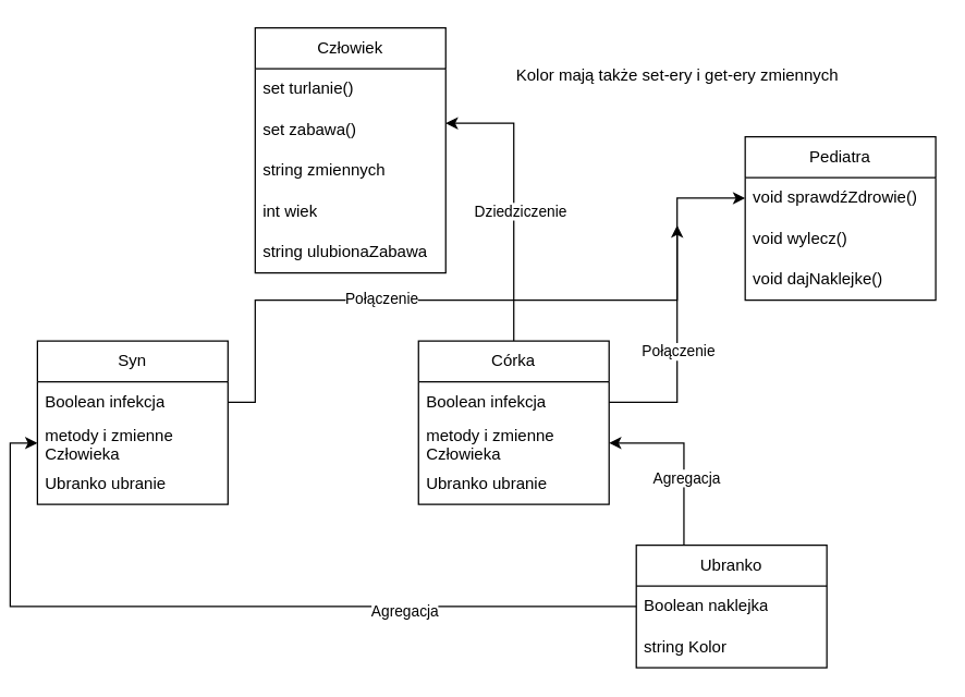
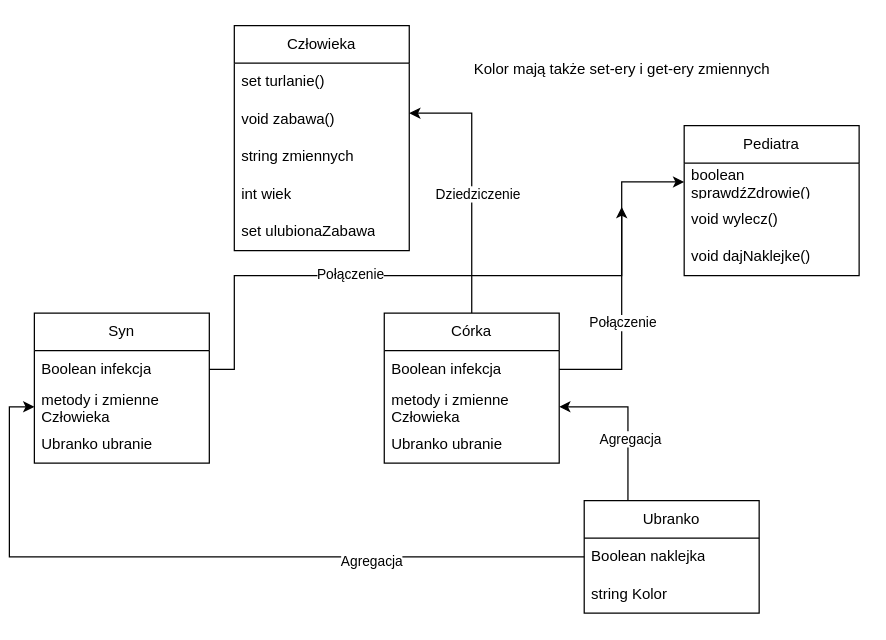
  <mxCell id="0" />
  <mxCell id="1" parent="0" />
- <mxCell id="2" value="Człowiek" style="swimlane;fontStyle=0;childLayout=stackLayout;horizontal=1;startSize=30;horizontalStack=0;resizeParent=1;resizeParentMax=0;resizeLast=0;collapsible=1;marginBottom=0;whiteSpace=wrap;html=1;" parent="1" vertex="1"><mxGeometry x="180" y="20" width="140" height="180" as="geometry" /></mxCell>
+ <mxCell id="2" value="Człowieka" style="swimlane;fontStyle=0;childLayout=stackLayout;horizontal=1;startSize=30;horizontalStack=0;resizeParent=1;resizeParentMax=0;resizeLast=0;collapsible=1;marginBottom=0;whiteSpace=wrap;html=1;" parent="1" vertex="1"><mxGeometry x="180" y="20" width="140" height="180" as="geometry" /></mxCell>
  <mxCell id="3" value="set turlanie()" style="text;strokeColor=none;fillColor=none;align=left;verticalAlign=middle;spacingLeft=4;spacingRight=4;overflow=hidden;points=[[0,0.5],[1,0.5]];portConstraint=eastwest;rotatable=0;whiteSpace=wrap;html=1;" parent="2" vertex="1"><mxGeometry y="30" width="140" height="30" as="geometry" /></mxCell>
- <mxCell id="4" value="set zabawa()" style="text;strokeColor=none;fillColor=none;align=left;verticalAlign=middle;spacingLeft=4;spacingRight=4;overflow=hidden;points=[[0,0.5],[1,0.5]];portConstraint=eastwest;rotatable=0;whiteSpace=wrap;html=1;" parent="2" vertex="1"><mxGeometry y="60" width="140" height="30" as="geometry" /></mxCell>
+ <mxCell id="4" value="void zabawa()" style="text;strokeColor=none;fillColor=none;align=left;verticalAlign=middle;spacingLeft=4;spacingRight=4;overflow=hidden;points=[[0,0.5],[1,0.5]];portConstraint=eastwest;rotatable=0;whiteSpace=wrap;html=1;" parent="2" vertex="1"><mxGeometry y="60" width="140" height="30" as="geometry" /></mxCell>
  <mxCell id="5" value="string zmiennych" style="text;strokeColor=none;fillColor=none;align=left;verticalAlign=middle;spacingLeft=4;spacingRight=4;overflow=hidden;points=[[0,0.5],[1,0.5]];portConstraint=eastwest;rotatable=0;whiteSpace=wrap;html=1;" parent="2" vertex="1"><mxGeometry y="90" width="140" height="30" as="geometry" /></mxCell>
  <mxCell id="6" value="int wiek" style="text;strokeColor=none;fillColor=none;align=left;verticalAlign=middle;spacingLeft=4;spacingRight=4;overflow=hidden;points=[[0,0.5],[1,0.5]];portConstraint=eastwest;rotatable=0;whiteSpace=wrap;html=1;" parent="2" vertex="1"><mxGeometry y="120" width="140" height="30" as="geometry" /></mxCell>
- <mxCell id="7" value="string ulubionaZabawa" style="text;strokeColor=none;fillColor=none;align=left;verticalAlign=middle;spacingLeft=4;spacingRight=4;overflow=hidden;points=[[0,0.5],[1,0.5]];portConstraint=eastwest;rotatable=0;whiteSpace=wrap;html=1;" parent="2" vertex="1"><mxGeometry y="150" width="140" height="30" as="geometry" /></mxCell>
+ <mxCell id="7" value="set ulubionaZabawa" style="text;strokeColor=none;fillColor=none;align=left;verticalAlign=middle;spacingLeft=4;spacingRight=4;overflow=hidden;points=[[0,0.5],[1,0.5]];portConstraint=eastwest;rotatable=0;whiteSpace=wrap;html=1;" parent="2" vertex="1"><mxGeometry y="150" width="140" height="30" as="geometry" /></mxCell>
  <mxCell id="8" value="Syn" style="swimlane;fontStyle=0;childLayout=stackLayout;horizontal=1;startSize=30;horizontalStack=0;resizeParent=1;resizeParentMax=0;resizeLast=0;collapsible=1;marginBottom=0;whiteSpace=wrap;html=1;" parent="1" vertex="1"><mxGeometry x="20" y="250" width="140" height="120" as="geometry" /></mxCell>
  <mxCell id="9" value="Boolean infekcja" style="text;strokeColor=none;fillColor=none;align=left;verticalAlign=middle;spacingLeft=4;spacingRight=4;overflow=hidden;points=[[0,0.5],[1,0.5]];portConstraint=eastwest;rotatable=0;whiteSpace=wrap;html=1;" parent="8" vertex="1"><mxGeometry y="30" width="140" height="30" as="geometry" /></mxCell>
  <mxCell id="10" value="metody i zmienne Człowieka" style="text;strokeColor=none;fillColor=none;align=left;verticalAlign=middle;spacingLeft=4;spacingRight=4;overflow=hidden;points=[[0,0.5],[1,0.5]];portConstraint=eastwest;rotatable=0;whiteSpace=wrap;html=1;" parent="8" vertex="1"><mxGeometry y="60" width="140" height="30" as="geometry" /></mxCell>
  <mxCell id="11" value="Ubranko ubranie" style="text;strokeColor=none;fillColor=none;align=left;verticalAlign=middle;spacingLeft=4;spacingRight=4;overflow=hidden;points=[[0,0.5],[1,0.5]];portConstraint=eastwest;rotatable=0;whiteSpace=wrap;html=1;" parent="8" vertex="1"><mxGeometry y="90" width="140" height="30" as="geometry" /></mxCell>
  <mxCell id="12" style="edgeStyle=orthogonalEdgeStyle;rounded=0;orthogonalLoop=1;jettySize=auto;html=1;exitX=0.5;exitY=0;exitDx=0;exitDy=0;" parent="1" source="14" edge="1"><mxGeometry relative="1" as="geometry"><mxPoint x="320" y="90" as="targetPoint" /><Array as="points"><mxPoint x="370" y="90" /><mxPoint x="320" y="90" /></Array></mxGeometry></mxCell>
  <mxCell id="13" value="Dziedziczenie" style="edgeLabel;html=1;align=center;verticalAlign=middle;resizable=0;points=[];" parent="12" vertex="1" connectable="0"><mxGeometry x="-0.088" y="-4" relative="1" as="geometry"><mxPoint as="offset" /></mxGeometry></mxCell>
  <mxCell id="14" value="Córka" style="swimlane;fontStyle=0;childLayout=stackLayout;horizontal=1;startSize=30;horizontalStack=0;resizeParent=1;resizeParentMax=0;resizeLast=0;collapsible=1;marginBottom=0;whiteSpace=wrap;html=1;" parent="1" vertex="1"><mxGeometry x="300" y="250" width="140" height="120" as="geometry" /></mxCell>
  <mxCell id="15" value="Boolean infekcja" style="text;strokeColor=none;fillColor=none;align=left;verticalAlign=middle;spacingLeft=4;spacingRight=4;overflow=hidden;points=[[0,0.5],[1,0.5]];portConstraint=eastwest;rotatable=0;whiteSpace=wrap;html=1;" parent="14" vertex="1"><mxGeometry y="30" width="140" height="30" as="geometry" /></mxCell>
  <mxCell id="16" value="metody i zmienne Człowieka" style="text;strokeColor=none;fillColor=none;align=left;verticalAlign=middle;spacingLeft=4;spacingRight=4;overflow=hidden;points=[[0,0.5],[1,0.5]];portConstraint=eastwest;rotatable=0;whiteSpace=wrap;html=1;" parent="14" vertex="1"><mxGeometry y="60" width="140" height="30" as="geometry" /></mxCell>
  <mxCell id="17" value="Ubranko ubranie" style="text;strokeColor=none;fillColor=none;align=left;verticalAlign=middle;spacingLeft=4;spacingRight=4;overflow=hidden;points=[[0,0.5],[1,0.5]];portConstraint=eastwest;rotatable=0;whiteSpace=wrap;html=1;" parent="14" vertex="1"><mxGeometry y="90" width="140" height="30" as="geometry" /></mxCell>
  <mxCell id="18" value="Pediatra" style="swimlane;fontStyle=0;childLayout=stackLayout;horizontal=1;startSize=30;horizontalStack=0;resizeParent=1;resizeParentMax=0;resizeLast=0;collapsible=1;marginBottom=0;whiteSpace=wrap;html=1;" parent="1" vertex="1"><mxGeometry x="540" y="100" width="140" height="120" as="geometry" /></mxCell>
- <mxCell id="19" value="void sprawdźZdrowie()" style="text;strokeColor=none;fillColor=none;align=left;verticalAlign=middle;spacingLeft=4;spacingRight=4;overflow=hidden;points=[[0,0.5],[1,0.5]];portConstraint=eastwest;rotatable=0;whiteSpace=wrap;html=1;" parent="18" vertex="1"><mxGeometry y="30" width="140" height="30" as="geometry" /></mxCell>
+ <mxCell id="19" value="boolean sprawdźZdrowie()" style="text;strokeColor=none;fillColor=none;align=left;verticalAlign=middle;spacingLeft=4;spacingRight=4;overflow=hidden;points=[[0,0.5],[1,0.5]];portConstraint=eastwest;rotatable=0;whiteSpace=wrap;html=1;" parent="18" vertex="1"><mxGeometry y="30" width="140" height="30" as="geometry" /></mxCell>
  <mxCell id="20" value="void wylecz()" style="text;strokeColor=none;fillColor=none;align=left;verticalAlign=middle;spacingLeft=4;spacingRight=4;overflow=hidden;points=[[0,0.5],[1,0.5]];portConstraint=eastwest;rotatable=0;whiteSpace=wrap;html=1;" parent="18" vertex="1"><mxGeometry y="60" width="140" height="30" as="geometry" /></mxCell>
  <mxCell id="21" value="void dajNaklejke()" style="text;strokeColor=none;fillColor=none;align=left;verticalAlign=middle;spacingLeft=4;spacingRight=4;overflow=hidden;points=[[0,0.5],[1,0.5]];portConstraint=eastwest;rotatable=0;whiteSpace=wrap;html=1;" parent="18" vertex="1"><mxGeometry y="90" width="140" height="30" as="geometry" /></mxCell>
  <mxCell id="22" style="edgeStyle=orthogonalEdgeStyle;rounded=0;orthogonalLoop=1;jettySize=auto;html=1;exitX=0.25;exitY=0;exitDx=0;exitDy=0;entryX=1;entryY=0.5;entryDx=0;entryDy=0;" parent="1" source="24" target="16" edge="1"><mxGeometry relative="1" as="geometry"><mxPoint x="440" y="355" as="targetPoint" /></mxGeometry></mxCell>
  <mxCell id="23" value="Agregacja" style="edgeLabel;html=1;align=center;verticalAlign=middle;resizable=0;points=[];" parent="22" vertex="1" connectable="0"><mxGeometry x="-0.23" y="-1" relative="1" as="geometry"><mxPoint as="offset" /></mxGeometry></mxCell>
  <mxCell id="24" value="Ubranko" style="swimlane;fontStyle=0;childLayout=stackLayout;horizontal=1;startSize=30;horizontalStack=0;resizeParent=1;resizeParentMax=0;resizeLast=0;collapsible=1;marginBottom=0;whiteSpace=wrap;html=1;" parent="1" vertex="1"><mxGeometry x="460" y="400" width="140" height="90" as="geometry" /></mxCell>
  <mxCell id="25" value="Boolean naklejka" style="text;strokeColor=none;fillColor=none;align=left;verticalAlign=middle;spacingLeft=4;spacingRight=4;overflow=hidden;points=[[0,0.5],[1,0.5]];portConstraint=eastwest;rotatable=0;whiteSpace=wrap;html=1;" parent="24" vertex="1"><mxGeometry y="30" width="140" height="30" as="geometry" /></mxCell>
  <mxCell id="26" value="string Kolor" style="text;strokeColor=none;fillColor=none;align=left;verticalAlign=middle;spacingLeft=4;spacingRight=4;overflow=hidden;points=[[0,0.5],[1,0.5]];portConstraint=eastwest;rotatable=0;whiteSpace=wrap;html=1;" parent="24" vertex="1"><mxGeometry y="60" width="140" height="30" as="geometry" /></mxCell>
  <mxCell id="27" style="edgeStyle=orthogonalEdgeStyle;rounded=0;orthogonalLoop=1;jettySize=auto;html=1;exitX=1;exitY=0.5;exitDx=0;exitDy=0;entryX=0;entryY=0.5;entryDx=0;entryDy=0;" parent="1" source="15" target="19" edge="1"><mxGeometry relative="1" as="geometry" /></mxCell>
  <mxCell id="28" value="Połączenie" style="edgeLabel;html=1;align=center;verticalAlign=middle;resizable=0;points=[];" parent="27" vertex="1" connectable="0"><mxGeometry x="-0.3" relative="1" as="geometry"><mxPoint as="offset" /></mxGeometry></mxCell>
  <mxCell id="29" style="edgeStyle=orthogonalEdgeStyle;rounded=0;orthogonalLoop=1;jettySize=auto;html=1;exitX=1;exitY=0.5;exitDx=0;exitDy=0;" parent="1" source="9" edge="1"><mxGeometry relative="1" as="geometry"><mxPoint x="490" y="165" as="targetPoint" /><Array as="points"><mxPoint x="180" y="295" /><mxPoint x="180" y="220" /><mxPoint x="490" y="220" /></Array></mxGeometry></mxCell>
  <mxCell id="30" value="Połączenie" style="edgeLabel;html=1;align=center;verticalAlign=middle;resizable=0;points=[];" parent="29" vertex="1" connectable="0"><mxGeometry x="-0.185" y="2" relative="1" as="geometry"><mxPoint as="offset" /></mxGeometry></mxCell>
  <mxCell id="31" style="edgeStyle=orthogonalEdgeStyle;rounded=0;orthogonalLoop=1;jettySize=auto;html=1;exitX=0;exitY=0.5;exitDx=0;exitDy=0;entryX=0;entryY=0.5;entryDx=0;entryDy=0;" parent="1" source="25" target="10" edge="1"><mxGeometry relative="1" as="geometry"><mxPoint x="100" y="350" as="targetPoint" /></mxGeometry></mxCell>
  <mxCell id="32" value="Agregacja" style="edgeLabel;html=1;align=center;verticalAlign=middle;resizable=0;points=[];" parent="31" vertex="1" connectable="0"><mxGeometry x="-0.429" y="3" relative="1" as="geometry"><mxPoint as="offset" /></mxGeometry></mxCell>
  <mxCell id="33" value="Kolor mają także set-ery i get-ery zmiennych" style="text;html=1;align=center;verticalAlign=middle;resizable=0;points=[];autosize=1;strokeColor=none;fillColor=none;" parent="1" vertex="1"><mxGeometry x="360" y="40" width="260" height="30" as="geometry" /></mxCell>
